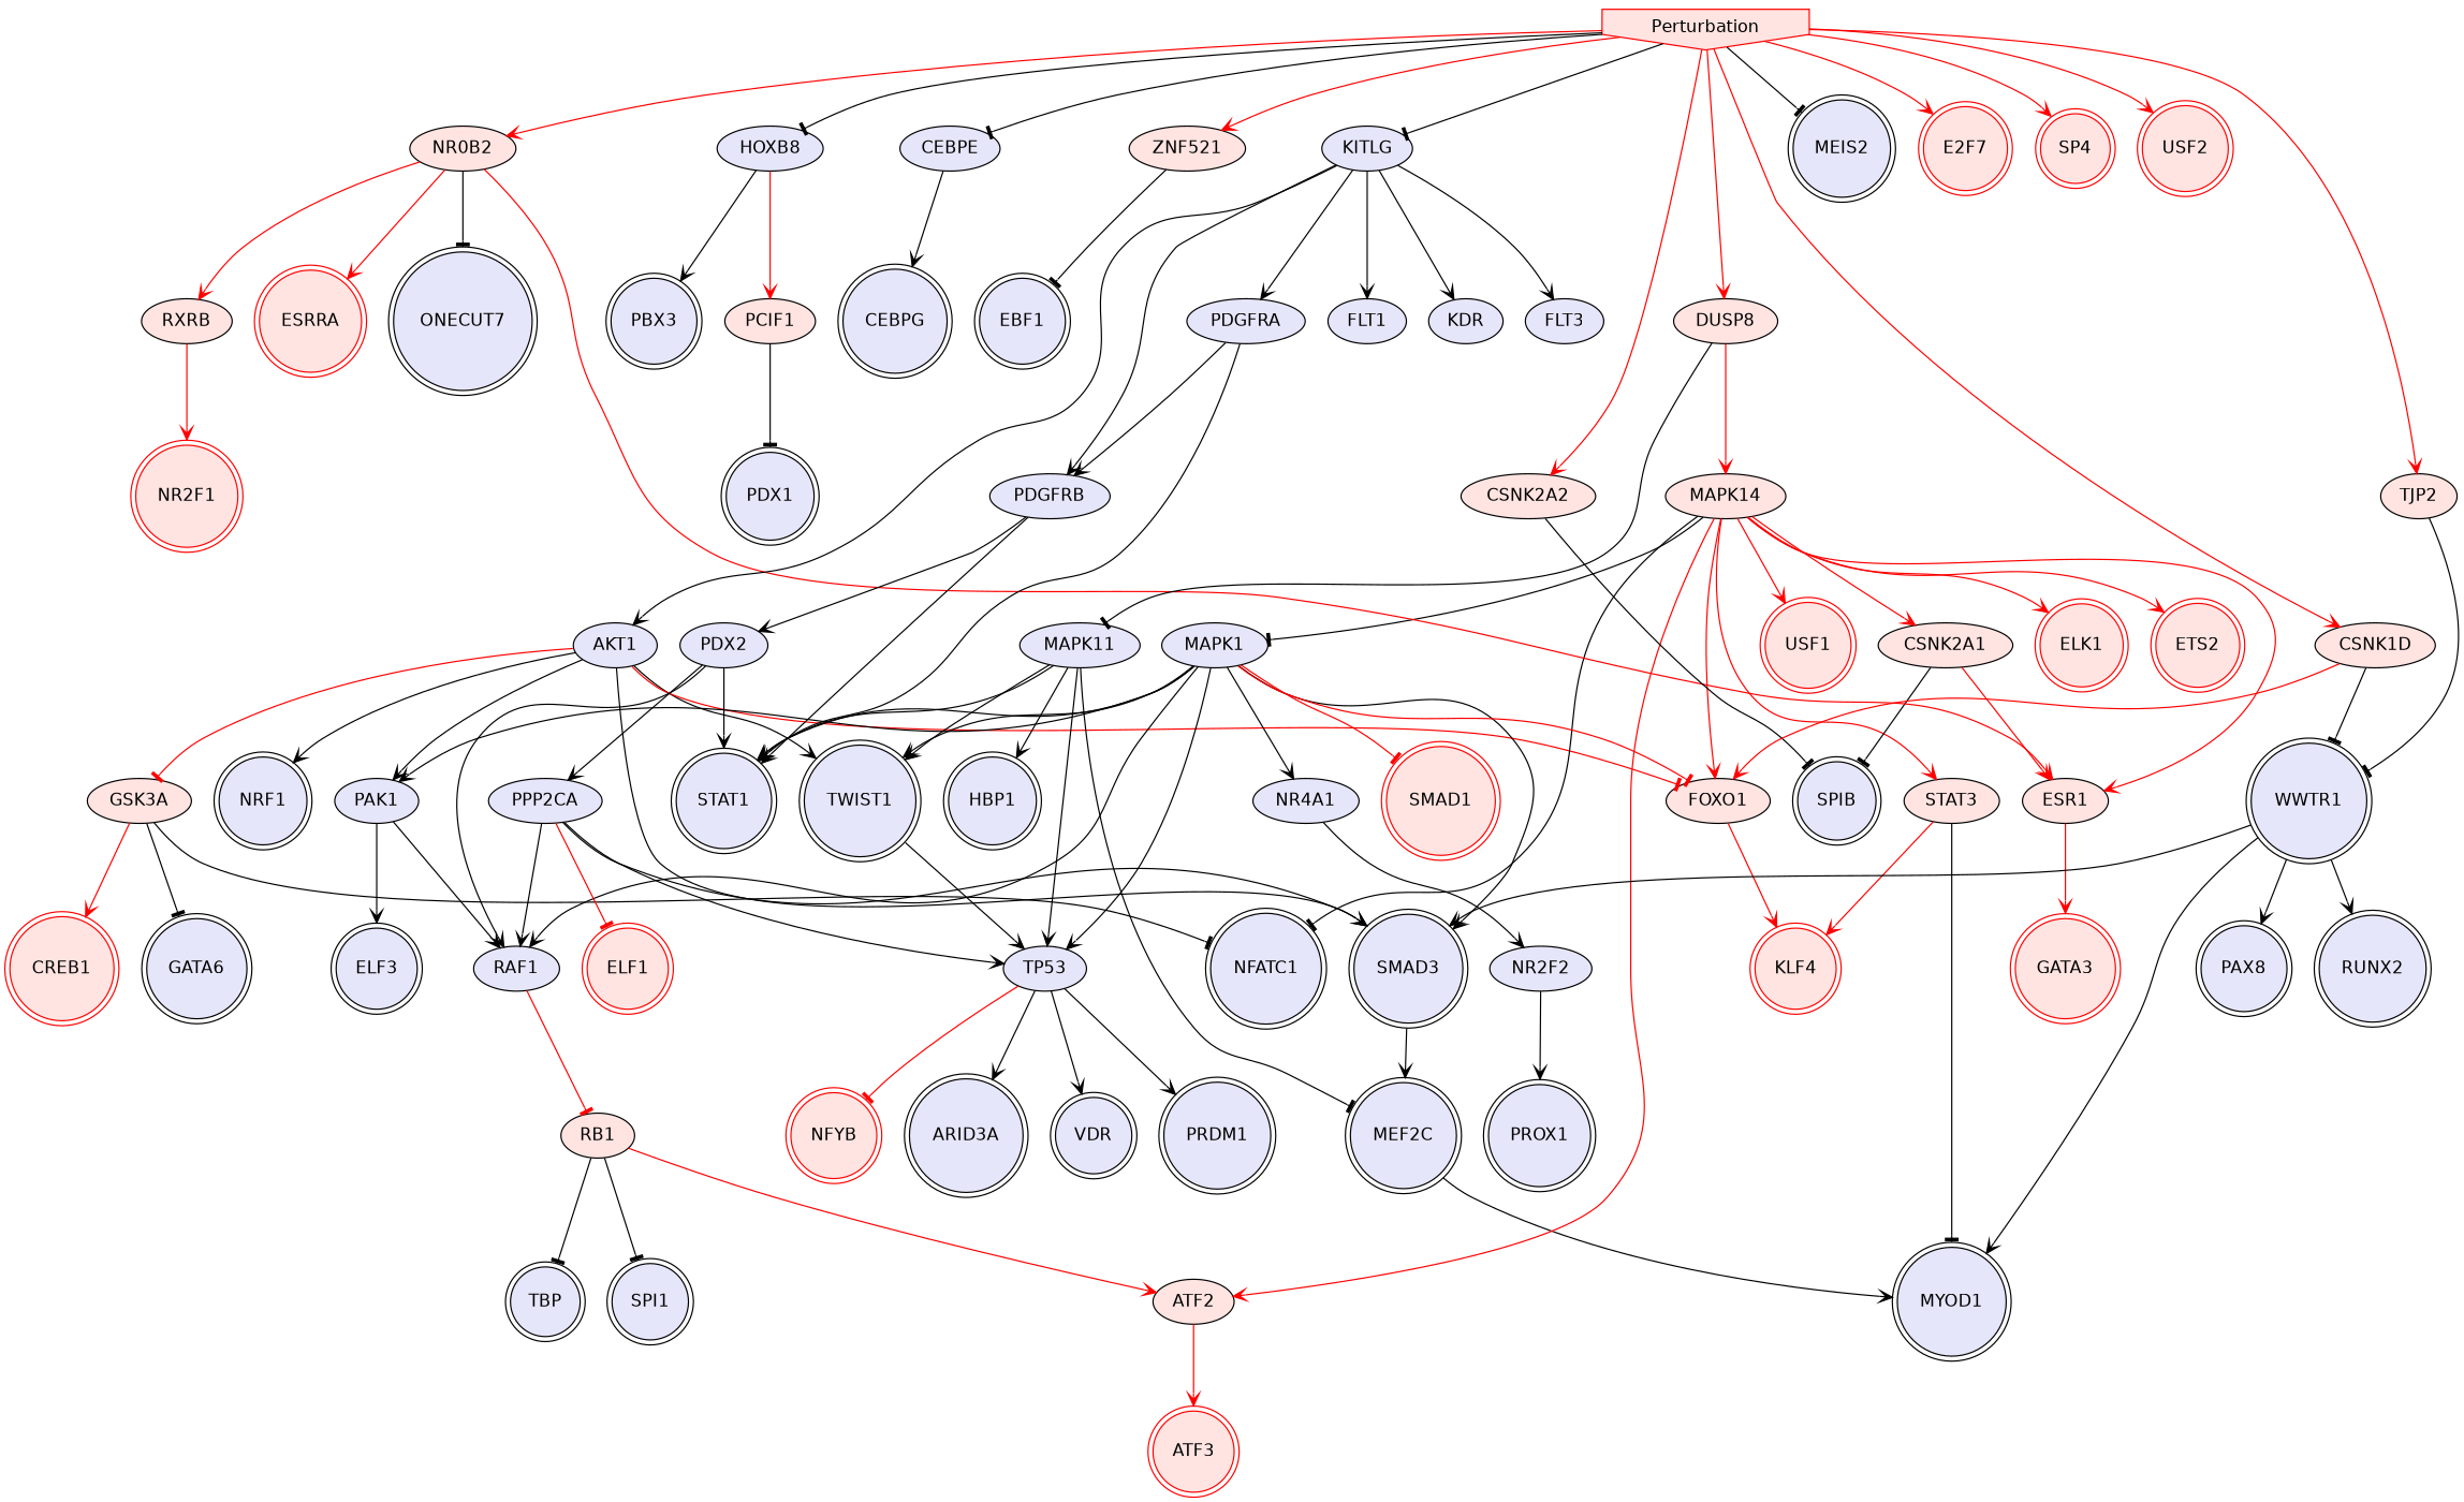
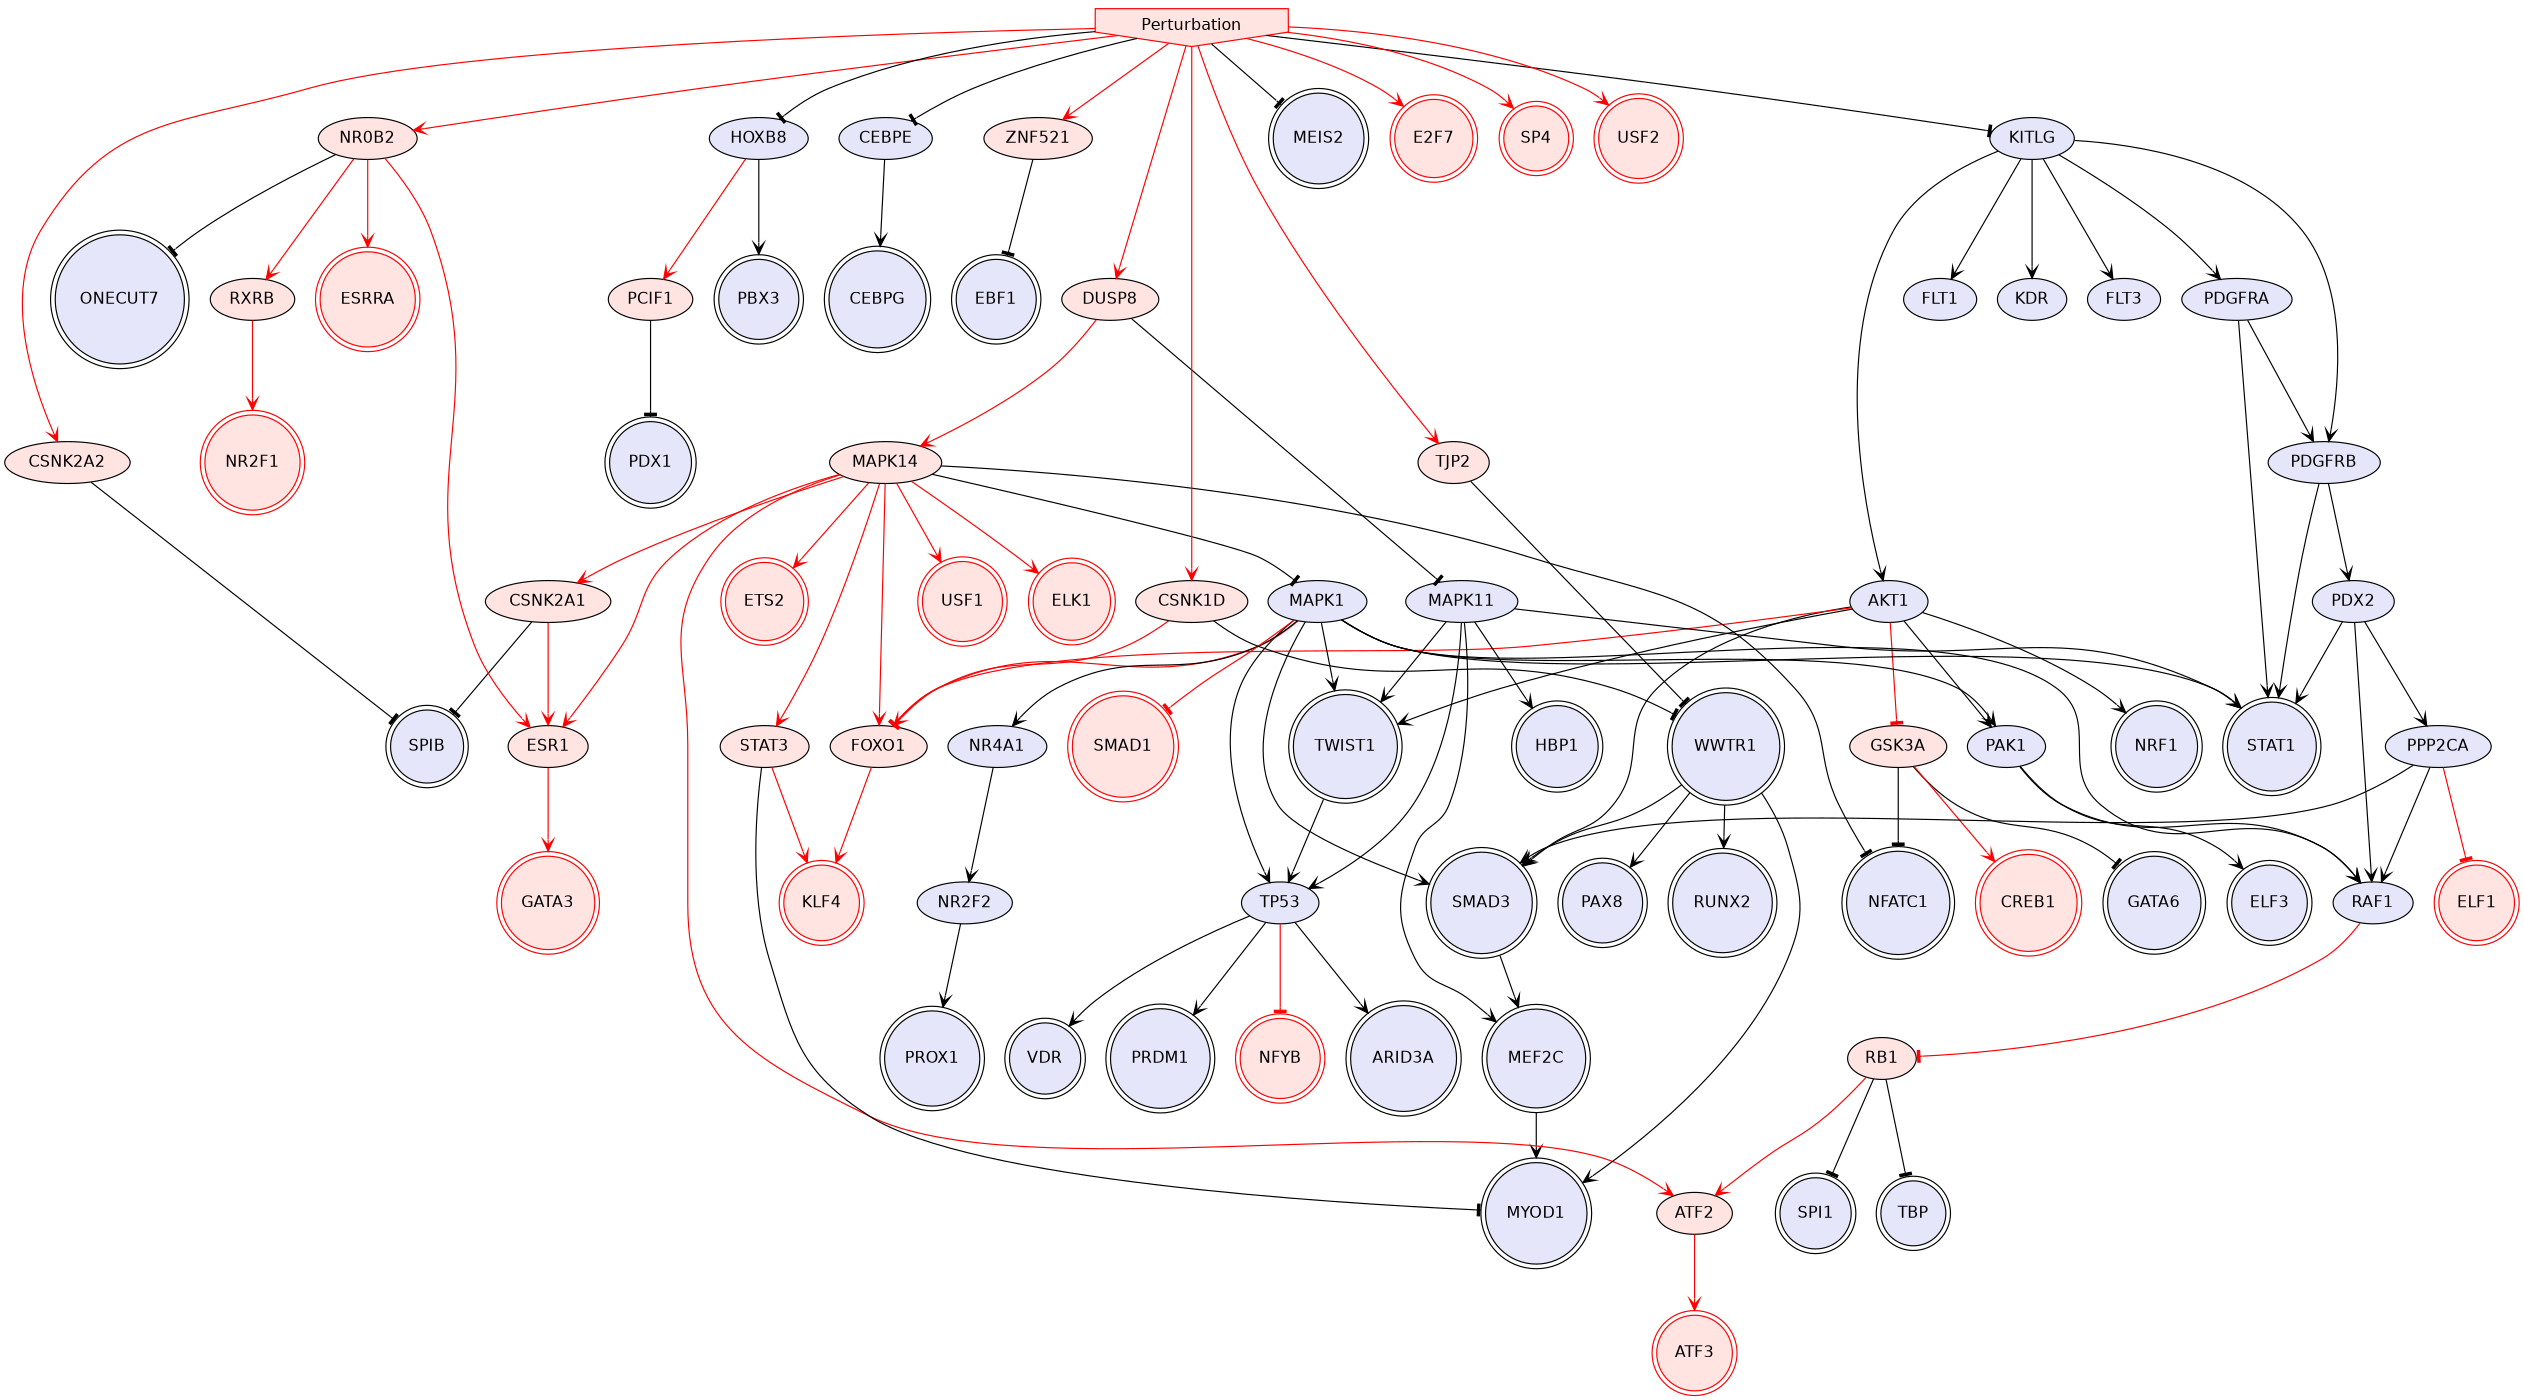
  digraph {
    fontname="DejaVu Sans"
    node [fillcolor=lavender fontname="DejaVu Sans" style=filled shape=doublecircle]
    edge [arrowhead=vee color=black fontname="DejaVu Sans" penwidth=1]
    TP53 [shape=""]
    ARID3A [color=black]
    VDR [color=black]
    PRDM1 [color=black]
    NFYB [color=red fillcolor=mistyrose]
    AKT1 [shape=""]
    SMAD3 [color=black]
    NRF1 [color=black]
    PAK1 [shape=""]
    GSK3A [fillcolor=mistyrose shape=""]
    TWIST1 [color=black]
    FOXO1 [fillcolor=mistyrose shape=""]
    MEF2C [color=black]
    RAF1 [shape=""]
    ELF3 [color=black]
    NFATC1 [color=black]
    GATA6 [color=black]
    CREB1 [color=red fillcolor=mistyrose]
    KLF4 [color=red fillcolor=mistyrose]
    MYOD1 [color=black]
    MAPK14 [fillcolor=mistyrose shape=""]
    MAPK1 [shape=""]
    USF1 [color=red fillcolor=mistyrose]
    ESR1 [fillcolor=mistyrose shape=""]
    ATF2 [fillcolor=mistyrose shape=""]
    ELK1 [color=red fillcolor=mistyrose]
    ETS2 [color=red fillcolor=mistyrose]
    CSNK2A1 [fillcolor=mistyrose shape=""]
    STAT3 [fillcolor=mistyrose shape=""]
    STAT1 [color=black]
    NR4A1 [shape=""]
    SMAD1 [color=red fillcolor=mistyrose]
    GATA3 [color=red fillcolor=mistyrose]
    ATF3 [color=red fillcolor=mistyrose]
    SPIB [color=black]
    RB1 [fillcolor=mistyrose shape=""]
    NR2F2 [shape=""]
    SPI1 [color=black]
    TBP [color=black]
    n40 [label=PDX2 shape=""]
    PPP2CA [shape=""]
    ELF1 [color=red fillcolor=mistyrose]
    PROX1 [color=black]
    NR0B2 [fillcolor=mistyrose shape=""]
    n45 [color=black label=ONECUT7]
    RXRB [fillcolor=mistyrose shape=""]
    ESRRA [color=red fillcolor=mistyrose]
    NR2F1 [color=red fillcolor=mistyrose]
    CSNK2A2 [fillcolor=mistyrose shape=""]
    HOXB8 [shape=""]
    PBX3 [color=black]
    PCIF1 [fillcolor=mistyrose shape=""]
    TJP2 [fillcolor=mistyrose shape=""]
    WWTR1
    PAX8 [color=black]
    RUNX2 [color=black]
    MAPK11 [shape=""]
    HBP1 [color=black]
    CEBPE [shape=""]
    CEBPG [color=black]
    ZNF521 [fillcolor=mistyrose shape=""]
    EBF1 [color=black]
    KITLG [shape=""]
    PDGFRB [shape=""]
    PDGFRA [shape=""]
    FLT1 [shape=""]
    KDR [shape=""]
    FLT3 [shape=""]
    DUSP8 [fillcolor=mistyrose shape=""]
    PDX1 [color=black]
    Perturbation [color=red fillcolor=mistyrose shape=invhouse]
    MEIS2 [color=black]
    E2F7 [color=red fillcolor=mistyrose]
    SP4 [color=red fillcolor=mistyrose]
    USF2 [color=red fillcolor=mistyrose]
    CSNK1D [fillcolor=mistyrose shape=""]
    TP53 -> ARID3A
    TP53 -> VDR
    TP53 -> PRDM1
    TP53 -> NFYB [arrowhead=tee color=red]
    AKT1 -> SMAD3
    AKT1 -> NRF1
    AKT1 -> PAK1
    AKT1 -> GSK3A [arrowhead=tee color=red]
    AKT1 -> TWIST1
    AKT1 -> FOXO1 [arrowhead=tee color=red]
    SMAD3 -> MEF2C
    PAK1 -> RAF1
    PAK1 -> ELF3
    GSK3A -> NFATC1 [arrowhead=tee]
    GSK3A -> GATA6 [arrowhead=tee]
    GSK3A -> CREB1 [color=red]
    TWIST1 -> TP53
    FOXO1 -> KLF4 [color=red]
    MEF2C -> MYOD1
    RAF1 -> RB1 [arrowhead=tee color=red]
    MAPK14 -> FOXO1 [color=red]
    MAPK14 -> NFATC1 [arrowhead=tee]
    MAPK14 -> MAPK1 [arrowhead=tee]
    MAPK14 -> USF1 [color=red]
    MAPK14 -> ESR1 [color=red]
    MAPK14 -> ATF2 [color=red]
    MAPK14 -> ELK1 [color=red]
    MAPK14 -> ETS2 [color=red]
    MAPK14 -> CSNK2A1 [color=red]
    MAPK14 -> STAT3 [color=red]
    MAPK1 -> TP53
    MAPK1 -> SMAD3
    MAPK1 -> PAK1
    MAPK1 -> TWIST1
    MAPK1 -> FOXO1 [arrowhead=tee color=red]
    MAPK1 -> RAF1
    MAPK1 -> STAT1
    MAPK1 -> NR4A1
    MAPK1 -> SMAD1 [arrowhead=tee color=red]
    ESR1 -> GATA3 [color=red]
    ATF2 -> ATF3 [color=red]
    CSNK2A1 -> ESR1 [color=red]
    CSNK2A1 -> SPIB [arrowhead=tee]
    STAT3 -> KLF4 [color=red]
    STAT3 -> MYOD1 [arrowhead=tee]
    NR4A1 -> NR2F2
    RB1 -> ATF2 [color=red]
    RB1 -> SPI1 [arrowhead=tee]
    RB1 -> TBP [arrowhead=tee]
    NR2F2 -> PROX1
    n40 -> RAF1
    n40 -> STAT1
    n40 -> PPP2CA
-   PPP2CA -> TP53
    PPP2CA -> SMAD3
    PPP2CA -> RAF1
    PPP2CA -> ELF1 [arrowhead=tee color=red]
    NR0B2 -> ESR1 [color=red]
    NR0B2 -> n45 [arrowhead=tee]
    NR0B2 -> RXRB [color=red]
    NR0B2 -> ESRRA [color=red]
    RXRB -> NR2F1 [color=red]
    CSNK2A2 -> SPIB [arrowhead=tee]
    HOXB8 -> PBX3
    HOXB8 -> PCIF1 [color=red]
    PCIF1 -> PDX1 [arrowhead=tee]
    TJP2 -> WWTR1 [arrowhead=tee]
    WWTR1 -> SMAD3
    WWTR1 -> MYOD1
    WWTR1 -> PAX8
    WWTR1 -> RUNX2
    MAPK11 -> TP53
    MAPK11 -> TWIST1
-   MAPK11 -> MEF2C [arrowhead=tee]
+   MAPK11 -> MEF2C
    MAPK11 -> STAT1
    MAPK11 -> HBP1
    CEBPE -> CEBPG
    ZNF521 -> EBF1 [arrowhead=tee]
    KITLG -> AKT1
    KITLG -> PDGFRB
    KITLG -> PDGFRA
    KITLG -> FLT1
    KITLG -> KDR
    KITLG -> FLT3
    PDGFRB -> STAT1
    PDGFRB -> n40
    PDGFRA -> STAT1
    PDGFRA -> PDGFRB
    DUSP8 -> MAPK14 [color=red]
    DUSP8 -> MAPK11 [arrowhead=tee]
    Perturbation -> NR0B2 [color=red]
    Perturbation -> CSNK2A2 [color=red]
    Perturbation -> HOXB8 [arrowhead=tee]
    Perturbation -> TJP2 [color=red]
    Perturbation -> CEBPE [arrowhead=tee]
    Perturbation -> ZNF521 [color=red]
    Perturbation -> KITLG [arrowhead=tee]
    Perturbation -> DUSP8 [color=red]
    Perturbation -> MEIS2 [arrowhead=tee]
    Perturbation -> E2F7 [color=red]
    Perturbation -> SP4 [color=red]
    Perturbation -> USF2 [color=red]
    Perturbation -> CSNK1D [color=red]
    CSNK1D -> FOXO1 [color=red]
    CSNK1D -> WWTR1 [arrowhead=tee]
  }
